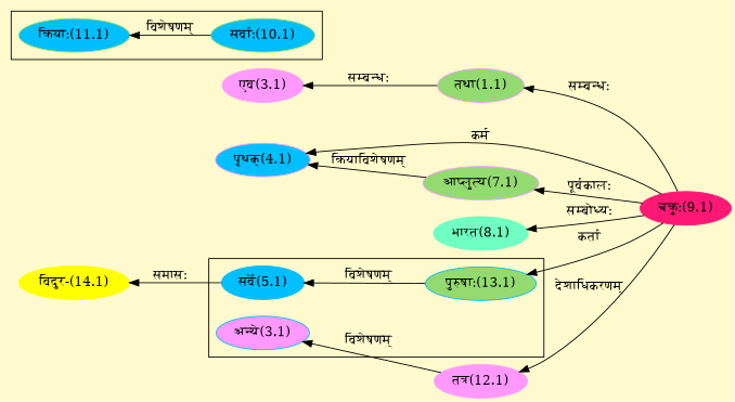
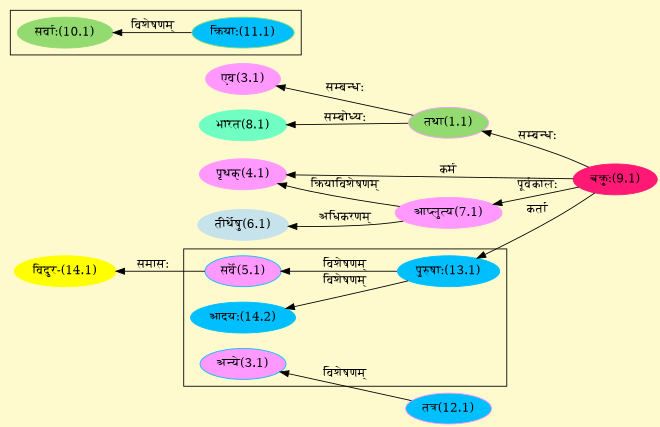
  digraph {
    bgcolor=lemonchiffon1
    compound=true
    rankdir=LR
    node [color="#FF99FF" style=filled]
    edge [dir=back]
    n1 [color="#00BFFF" fillcolor="#FF99FF" label="अन्ये(3.1)"]
-   n2 [color="#00BFFF" label="पुरुषाः(13.1)" fillcolor="#93DB70"]
-   n3 [color="#00BFFF" label="सर्वे(5.1)"]
-   n5 [color="#93DB70" label="सर्वाः(10.1)" fillcolor="#00BFFF"]
+   n2 [color="#00BFFF" label="पुरुषाः(13.1)"]
+   n3 [color="#00BFFF" label="सर्वे(5.1)" fillcolor="#FF99FF"]
+   n4 [color="#00BFFF" label="आदयः(14.2)"]
+   n5 [color="#93DB70" label="सर्वाः(10.1)"]
    n6 [color="#93DB70" fillcolor="#00BFFF" label="क्रियाः(11.1)"]
-   n7 [label="तत्र(12.1)"]
+   n7 [label="तत्र(12.1)" fillcolor="#00BFFF"]
    n8 [color="#FF1975" label="चक्रुः(9.1)"]
    n9 [fillcolor="#93DB70" label="तथा(1.1)"]
    n10 [label="एव(3.1)"]
-   n11 [label="पृथक्(4.1)" fillcolor="#00BFFF"]
-   n12 [label="आप्लुत्य(7.1)" fillcolor="#93DB70"]
+   n11 [label="पृथक्(4.1)"]
+   n12 [label="आप्लुत्य(7.1)"]
+   n13 [color="#C6E2EB" label="तीर्थेषु(6.1)"]
    n14 [color="#6FFFC3" label="भारत(8.1)"]
    n15 [color="#FFFF00" label="विदुर-(14.1)"]
    subgraph cluster_1 {
      n1
      n2
      n3
+     n4
    }
    subgraph cluster_2 {
      n5
      n6
    }
    n1 -> n7 [label="विशेषणम्"]
    n2 -> n8 [label="कर्ता"]
    n3 -> n2 [label="विशेषणम्"]
-   n6 -> n5 [label="विशेषणम्"]
-   n7 -> n8 [label="देशाधिकरणम्"]
+   n4 -> n2 [label="विशेषणम्"]
+   n5 -> n6 [label="विशेषणम्"]
    n9 -> n8 [label="सम्बन्धः"]
    n10 -> n9 [label="सम्बन्धः"]
    n11 -> n8 [label="कर्म"]
    n11 -> n12 [label="क्रियाविशेषणम्"]
    n12 -> n8 [label="पूर्वकालः"]
-   n14 -> n8 [label="सम्बोध्यः"]
+   n13 -> n12 [label="अधिकरणम्"]
+   n14 -> n9 [label="सम्बोध्यः"]
    n15 -> n3 [label="समासः"]
  }
